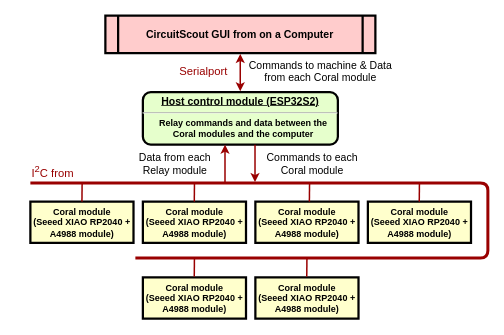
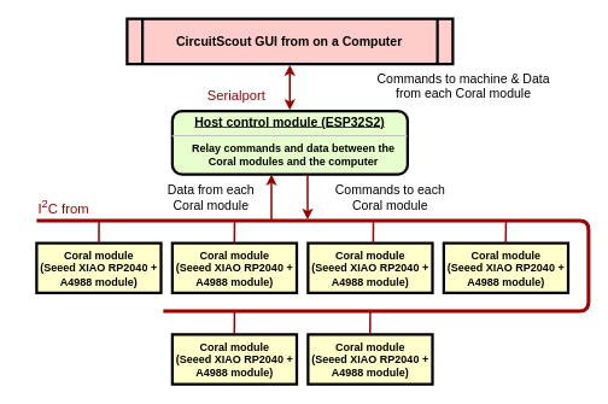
  <mxCell id="0" />
  <mxCell id="1" parent="0" />
  <mxCell id="2" value="&lt;p style=&quot;margin: 0px ; margin-top: 4px ; text-align: center ; text-decoration: underline&quot;&gt;&lt;strong&gt;&lt;font style=&quot;font-size: 14px&quot;&gt;Host control module (ESP32S2)&lt;/font&gt;&lt;/strong&gt;&lt;/p&gt;&lt;hr&gt;&lt;p style=&quot;margin: 0px ; margin-left: 8px&quot;&gt;Relay commands and data between the&lt;/p&gt;&lt;p style=&quot;margin: 0px ; margin-left: 8px&quot;&gt;&amp;nbsp;Coral modules and the computer&amp;nbsp;&lt;/p&gt;" style="verticalAlign=middle;align=center;overflow=fill;fontSize=12;fontFamily=Helvetica;html=1;rounded=1;fontStyle=1;strokeWidth=3;fillColor=#E6FFCC" parent="1" vertex="1"><mxGeometry x="190" y="122" width="260" height="70" as="geometry" /></mxCell>
  <mxCell id="3" value="Coral module&#10;(Seeed XIAO RP2040 + A4988 module)" style="whiteSpace=wrap;align=center;verticalAlign=middle;fontStyle=1;strokeWidth=3;fillColor=#FFFFCC" parent="1" vertex="1"><mxGeometry x="40" y="268" width="137.5" height="55" as="geometry" /></mxCell>
  <mxCell id="4" style="edgeStyle=orthogonalEdgeStyle;rounded=0;orthogonalLoop=1;jettySize=auto;html=1;exitX=0.5;exitY=1;exitDx=0;exitDy=0;entryX=0.5;entryY=0;entryDx=0;entryDy=0;fontSize=14;strokeColor=#990000;strokeWidth=2;startArrow=classic;startFill=1;" parent="1" edge="1"><mxGeometry relative="1" as="geometry"><mxPoint x="319.83" y="71" as="sourcePoint" /><mxPoint x="319.83" y="121" as="targetPoint" /></mxGeometry></mxCell>
  <mxCell id="5" value="CircuitScout GUI from on a Computer" style="shape=process;whiteSpace=wrap;align=center;verticalAlign=middle;size=0.048;fontStyle=1;strokeWidth=3;fillColor=#FFCCCC;fontSize=14;" parent="1" vertex="1"><mxGeometry x="140" y="20" width="360" height="50" as="geometry" /></mxCell>
  <mxCell id="6" value="Coral module&#10;(Seeed XIAO RP2040 + A4988 module)" style="whiteSpace=wrap;align=center;verticalAlign=middle;fontStyle=1;strokeWidth=3;fillColor=#FFFFCC" parent="1" vertex="1"><mxGeometry x="190" y="268" width="137.5" height="55" as="geometry" /></mxCell>
  <mxCell id="7" value="Coral module&#10;(Seeed XIAO RP2040 + A4988 module)" style="whiteSpace=wrap;align=center;verticalAlign=middle;fontStyle=1;strokeWidth=3;fillColor=#FFFFCC" parent="1" vertex="1"><mxGeometry x="340" y="369" width="137.5" height="55" as="geometry" /></mxCell>
  <mxCell id="8" value="Coral module&#10;(Seeed XIAO RP2040 + A4988 module)" style="whiteSpace=wrap;align=center;verticalAlign=middle;fontStyle=1;strokeWidth=3;fillColor=#FFFFCC" parent="1" vertex="1"><mxGeometry x="340" y="268" width="137.5" height="55" as="geometry" /></mxCell>
  <mxCell id="9" value="Coral module&#10;(Seeed XIAO RP2040 + A4988 module)" style="whiteSpace=wrap;align=center;verticalAlign=middle;fontStyle=1;strokeWidth=3;fillColor=#FFFFCC" parent="1" vertex="1"><mxGeometry x="190" y="369" width="137.5" height="55" as="geometry" /></mxCell>
  <mxCell id="10" value="Coral module&#10;(Seeed XIAO RP2040 + A4988 module)" style="whiteSpace=wrap;align=center;verticalAlign=middle;fontStyle=1;strokeWidth=3;fillColor=#FFFFCC" parent="1" vertex="1"><mxGeometry x="490" y="268" width="137.5" height="55" as="geometry" /></mxCell>
- <mxCell id="11" value="Commands to machine &amp;amp; Data from each Coral module" style="text;html=1;strokeColor=none;fillColor=none;align=center;verticalAlign=middle;whiteSpace=wrap;rounded=0;fontSize=14;" parent="1" vertex="1"><mxGeometry x="330" y="84" width="194" height="20" as="geometry" /></mxCell>
+ <mxCell id="11" value="Commands to machine &amp;amp; Data from each Coral module" style="text;html=1;strokeColor=none;fillColor=none;align=center;verticalAlign=middle;whiteSpace=wrap;rounded=0;fontSize=14;" parent="1" vertex="1"><mxGeometry x="415" y="84" width="194" height="20" as="geometry" /></mxCell>
  <mxCell id="12" style="edgeStyle=orthogonalEdgeStyle;rounded=0;orthogonalLoop=1;jettySize=auto;html=1;exitX=0.5;exitY=1;exitDx=0;exitDy=0;entryX=0.5;entryY=0;entryDx=0;entryDy=0;fontSize=14;strokeColor=#990000;strokeWidth=2;startArrow=classic;startFill=1;endArrow=none;endFill=0;" parent="1" edge="1"><mxGeometry relative="1" as="geometry"><mxPoint x="299.52" y="192" as="sourcePoint" /><mxPoint x="299.52" y="242" as="targetPoint" /><Array as="points"><mxPoint x="299.52" y="210" /><mxPoint x="299.52" y="210" /></Array></mxGeometry></mxCell>
  <mxCell id="13" style="edgeStyle=orthogonalEdgeStyle;rounded=0;orthogonalLoop=1;jettySize=auto;html=1;exitX=0.5;exitY=1;exitDx=0;exitDy=0;entryX=0.5;entryY=0;entryDx=0;entryDy=0;fontSize=14;strokeColor=#990000;strokeWidth=2;startArrow=none;startFill=0;endArrow=classic;endFill=1;" parent="1" edge="1"><mxGeometry relative="1" as="geometry"><mxPoint x="339.52" y="192" as="sourcePoint" /><mxPoint x="339.52" y="242" as="targetPoint" /></mxGeometry></mxCell>
  <mxCell id="14" value="" style="endArrow=none;html=1;strokeColor=#990000;strokeWidth=4;fontSize=14;" parent="1" edge="1"><mxGeometry width="50" height="50" relative="1" as="geometry"><mxPoint x="180" y="343" as="sourcePoint" /><mxPoint x="40" y="243" as="targetPoint" /><Array as="points"><mxPoint x="650" y="343" /><mxPoint x="650" y="243" /></Array></mxGeometry></mxCell>
  <mxCell id="15" value="I&lt;sup&gt;2&lt;/sup&gt;C from" style="text;html=1;strokeColor=none;fillColor=none;align=center;verticalAlign=middle;whiteSpace=wrap;rounded=0;fontSize=15;fontColor=#990000;" parent="1" vertex="1"><mxGeometry x="20" y="218" width="100" height="20" as="geometry" /></mxCell>
- <mxCell id="16" value="Data from each Relay module" style="text;html=1;strokeColor=none;fillColor=none;align=center;verticalAlign=middle;whiteSpace=wrap;rounded=0;fontSize=14;" parent="1" vertex="1"><mxGeometry x="183" y="207" width="100" height="20" as="geometry" /></mxCell>
- <mxCell id="17" value="Commands to each Coral module" style="text;html=1;strokeColor=none;fillColor=none;align=center;verticalAlign=middle;whiteSpace=wrap;rounded=0;fontSize=14;" parent="1" vertex="1"><mxGeometry x="342" y="207" width="148" height="20" as="geometry" /></mxCell>
+ <mxCell id="16" value="Data from each Coral module" style="text;html=1;strokeColor=none;fillColor=none;align=center;verticalAlign=middle;whiteSpace=wrap;rounded=0;fontSize=14;" parent="1" vertex="1"><mxGeometry x="183" y="207" width="100" height="20" as="geometry" /></mxCell>
+ <mxCell id="17" value="Commands to each Coral module" style="text;html=1;strokeColor=none;fillColor=none;align=center;verticalAlign=middle;whiteSpace=wrap;rounded=0;fontSize=14;" parent="1" vertex="1"><mxGeometry x="357" y="207" width="148" height="20" as="geometry" /></mxCell>
  <mxCell id="18" value="" style="endArrow=none;html=1;strokeColor=#990000;strokeWidth=2;fontSize=15;fontColor=#990000;exitX=0.5;exitY=0;exitDx=0;exitDy=0;" parent="1" source="3" edge="1"><mxGeometry width="50" height="50" relative="1" as="geometry"><mxPoint x="340" y="272" as="sourcePoint" /><mxPoint x="109" y="242" as="targetPoint" /></mxGeometry></mxCell>
  <mxCell id="19" value="" style="endArrow=none;html=1;strokeColor=#990000;strokeWidth=2;fontSize=15;fontColor=#990000;exitX=0.5;exitY=0;exitDx=0;exitDy=0;" parent="1" edge="1"><mxGeometry width="50" height="50" relative="1" as="geometry"><mxPoint x="258.55" y="268" as="sourcePoint" /><mxPoint x="258.8" y="242" as="targetPoint" /></mxGeometry></mxCell>
  <mxCell id="20" value="" style="endArrow=none;html=1;strokeColor=#990000;strokeWidth=2;fontSize=15;fontColor=#990000;exitX=0.5;exitY=0;exitDx=0;exitDy=0;" parent="1" edge="1"><mxGeometry width="50" height="50" relative="1" as="geometry"><mxPoint x="412" y="268" as="sourcePoint" /><mxPoint x="412.25" y="242" as="targetPoint" /></mxGeometry></mxCell>
  <mxCell id="21" value="" style="endArrow=none;html=1;strokeColor=#990000;strokeWidth=2;fontSize=11;fontColor=#990000;exitX=0.5;exitY=0;exitDx=0;exitDy=0;" parent="1" edge="1"><mxGeometry width="50" height="50" relative="1" as="geometry"><mxPoint x="558.51" y="268" as="sourcePoint" /><mxPoint x="558.76" y="242" as="targetPoint" /></mxGeometry></mxCell>
  <mxCell id="22" value="" style="endArrow=none;html=1;strokeColor=#990000;strokeWidth=2;fontSize=15;fontColor=#990000;exitX=0.5;exitY=0;exitDx=0;exitDy=0;" parent="1" edge="1"><mxGeometry width="50" height="50" relative="1" as="geometry"><mxPoint x="258.51" y="368" as="sourcePoint" /><mxPoint x="258.76" y="342" as="targetPoint" /></mxGeometry></mxCell>
  <mxCell id="23" value="" style="endArrow=none;html=1;strokeColor=#990000;strokeWidth=2;fontSize=15;fontColor=#990000;exitX=0.5;exitY=0;exitDx=0;exitDy=0;" parent="1" edge="1"><mxGeometry width="50" height="50" relative="1" as="geometry"><mxPoint x="408.51" y="368" as="sourcePoint" /><mxPoint x="408.76" y="342" as="targetPoint" /></mxGeometry></mxCell>
- <mxCell id="24" value="Serialport" style="text;html=1;strokeColor=none;fillColor=none;align=center;verticalAlign=middle;whiteSpace=wrap;rounded=0;fontSize=15;fontColor=#990000;" parent="1" vertex="1"><mxGeometry x="221" y="84" width="100" height="20" as="geometry" /></mxCell>
+ <mxCell id="24" value="Serialport" style="text;html=1;strokeColor=none;fillColor=none;align=center;verticalAlign=middle;whiteSpace=wrap;rounded=0;fontSize=15;fontColor=#990000;" parent="1" vertex="1"><mxGeometry x="211" y="94" width="100" height="20" as="geometry" /></mxCell>
